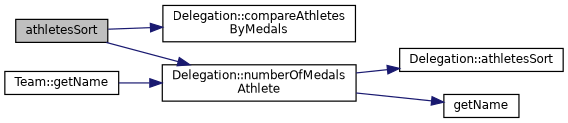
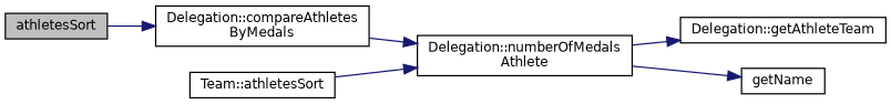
  digraph {
    rankdir=LR
    node [color=black fillcolor=white fontname=Helvetica fontsize=10 shape=record style=filled]
    edge [color=midnightblue fontname=Helvetica fontsize=10 labelfontname=Helvetica labelfontsize=10 style=solid]
    n1 [fillcolor=grey75 fontcolor=black height=0.2 label=athletesSort width=0.4]
    n2 [height=0.2 label="Delegation::compareAthletes\lByMedals" width=0.4]
    n3 [height=0.2 label="Delegation::numberOfMedals\lAthlete" width=0.4]
-   n4 [height=0.2 label="Delegation::athletesSort" width=0.4]
+   n4 [height=0.2 label="Delegation::getAthleteTeam" width=0.4]
    n5 [height=0.2 label=getName width=0.4]
-   n6 [height=0.2 label="Team::getName" width=0.4]
+   n6 [height=0.2 label="Team::athletesSort" width=0.4]
    n1 -> n2
-   n1 -> n3
+   n2 -> n3
    n3 -> n4
    n3 -> n5
    n6 -> n3
  }
